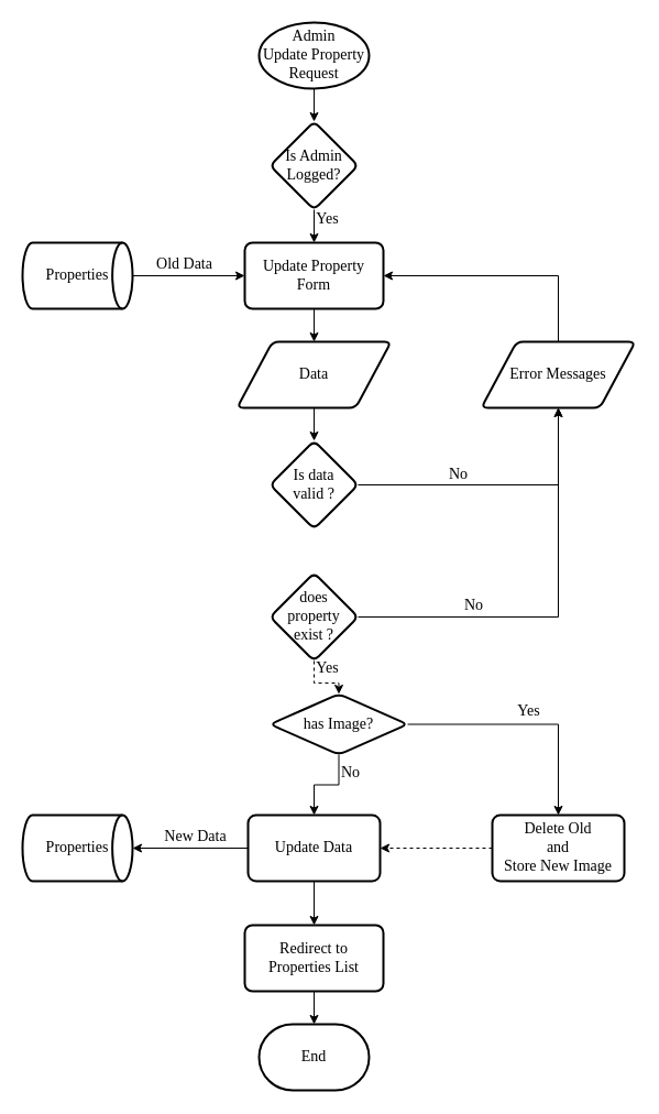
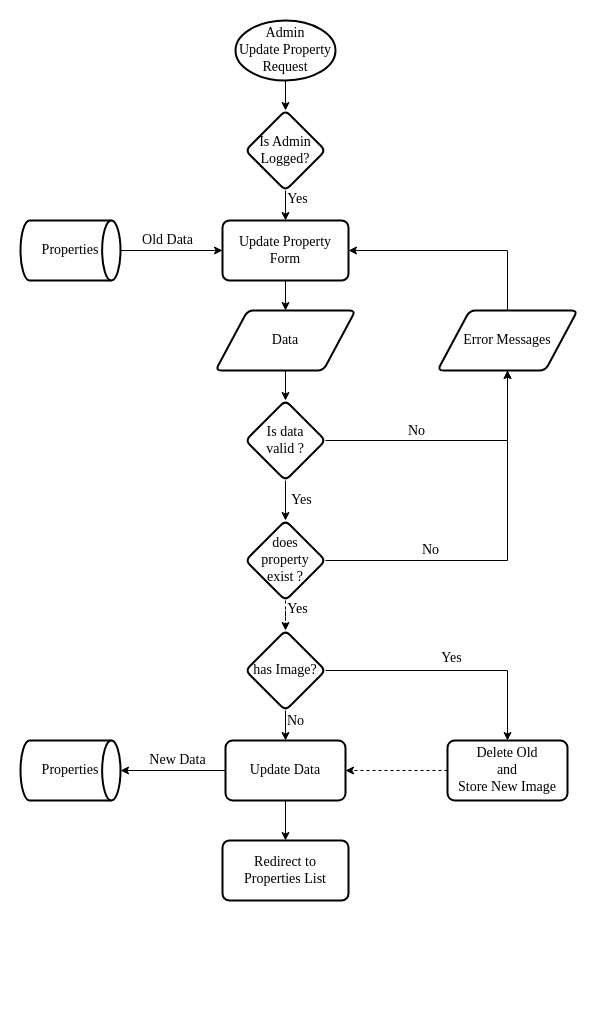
  <mxCell id="0" />
  <mxCell id="1" parent="0" />
  <mxCell id="2" style="edgeStyle=orthogonalEdgeStyle;rounded=0;orthogonalLoop=1;jettySize=auto;html=1;fontFamily=Times New Roman;" edge="1" parent="1" source="3" target="19"><mxGeometry relative="1" as="geometry" /></mxCell>
  <mxCell id="3" value="Admin &lt;br&gt;Update Property Request" style="strokeWidth=2;html=1;shape=mxgraph.flowchart.start_1;whiteSpace=wrap;fontFamily=Times New Roman;fontSize=14;" vertex="1" parent="1"><mxGeometry x="235" y="20" width="100" height="60" as="geometry" /></mxCell>
  <mxCell id="4" style="edgeStyle=orthogonalEdgeStyle;rounded=0;orthogonalLoop=1;jettySize=auto;html=1;fontFamily=Times New Roman;fontSize=14;" edge="1" parent="1" source="11" target="6"><mxGeometry relative="1" as="geometry"><mxPoint x="285" y="280" as="sourcePoint" /></mxGeometry></mxCell>
  <mxCell id="5" value="" style="edgeStyle=orthogonalEdgeStyle;rounded=0;orthogonalLoop=1;jettySize=auto;html=1;fontFamily=Times New Roman;fontSize=14;" edge="1" parent="1" source="6" target="10"><mxGeometry relative="1" as="geometry" /></mxCell>
  <mxCell id="6" value="Data" style="shape=parallelogram;html=1;strokeWidth=2;perimeter=parallelogramPerimeter;whiteSpace=wrap;rounded=1;arcSize=12;size=0.23;fontFamily=Times New Roman;fontSize=14;" vertex="1" parent="1"><mxGeometry x="215" y="310" width="140" height="60" as="geometry" /></mxCell>
  <mxCell id="7" style="edgeStyle=orthogonalEdgeStyle;rounded=0;orthogonalLoop=1;jettySize=auto;html=1;fontFamily=Times New Roman;fontSize=14;" edge="1" parent="1" source="10" target="13"><mxGeometry relative="1" as="geometry" /></mxCell>
  <mxCell id="8" value="No" style="edgeLabel;html=1;align=center;verticalAlign=middle;resizable=0;points=[];fontSize=14;fontFamily=Times New Roman;" connectable="0" vertex="1" parent="7"><mxGeometry x="-0.195" y="3" relative="1" as="geometry"><mxPoint x="-11" y="-7" as="offset" /></mxGeometry></mxCell>
+ <mxCell id="9" value="Yes" style="edgeStyle=orthogonalEdgeStyle;rounded=0;orthogonalLoop=1;jettySize=auto;html=1;fontFamily=Times New Roman;fontSize=14;" edge="1" parent="1" source="10" target="16"><mxGeometry y="16" relative="1" as="geometry"><mxPoint as="offset" /></mxGeometry></mxCell>
  <mxCell id="10" value="Is data&lt;br&gt;valid ?" style="rhombus;whiteSpace=wrap;html=1;fontSize=14;fontFamily=Times New Roman;strokeWidth=2;rounded=1;arcSize=12;" vertex="1" parent="1"><mxGeometry x="245" y="400" width="80" height="80" as="geometry" /></mxCell>
  <mxCell id="11" value="Update Property Form" style="rounded=1;whiteSpace=wrap;html=1;absoluteArcSize=1;arcSize=14;strokeWidth=2;fontFamily=Times New Roman;fontSize=14;" vertex="1" parent="1"><mxGeometry x="222" y="220" width="126" height="60" as="geometry" /></mxCell>
  <mxCell id="12" style="edgeStyle=orthogonalEdgeStyle;rounded=0;orthogonalLoop=1;jettySize=auto;html=1;fontFamily=Times New Roman;fontSize=14;" edge="1" parent="1" source="13" target="11"><mxGeometry relative="1" as="geometry"><Array as="points"><mxPoint x="507" y="250" /></Array></mxGeometry></mxCell>
  <mxCell id="13" value="Error Messages" style="shape=parallelogram;html=1;strokeWidth=2;perimeter=parallelogramPerimeter;whiteSpace=wrap;rounded=1;arcSize=12;size=0.23;fontFamily=Times New Roman;fontSize=14;" vertex="1" parent="1"><mxGeometry x="437" y="310" width="140" height="60" as="geometry" /></mxCell>
  <mxCell id="14" value="No" style="edgeStyle=orthogonalEdgeStyle;rounded=0;orthogonalLoop=1;jettySize=auto;html=1;fontFamily=Times New Roman;fontSize=14;" edge="1" parent="1" source="16" target="13"><mxGeometry x="-0.434" y="10" relative="1" as="geometry"><mxPoint as="offset" /></mxGeometry></mxCell>
  <mxCell id="15" value="Yes" style="edgeStyle=orthogonalEdgeStyle;rounded=0;orthogonalLoop=1;jettySize=auto;html=1;fontFamily=Times New Roman;fontSize=14;dashed=1;" edge="1" parent="1" source="16" target="22"><mxGeometry x="0.2" y="12" relative="1" as="geometry"><mxPoint y="-1" as="offset" /></mxGeometry></mxCell>
  <mxCell id="16" value="does&lt;br&gt;property &lt;br&gt;exist ?" style="rhombus;whiteSpace=wrap;html=1;fontSize=14;fontFamily=Times New Roman;strokeWidth=2;rounded=1;arcSize=12;" vertex="1" parent="1"><mxGeometry x="245" y="520" width="80" height="80" as="geometry" /></mxCell>
  <mxCell id="17" value="Properties" style="strokeWidth=2;html=1;shape=mxgraph.flowchart.direct_data;whiteSpace=wrap;fontFamily=Times New Roman;fontSize=14;" vertex="1" parent="1"><mxGeometry x="20" y="740" width="100" height="60" as="geometry" /></mxCell>
  <mxCell id="18" value="Yes" style="edgeStyle=orthogonalEdgeStyle;rounded=0;orthogonalLoop=1;jettySize=auto;html=1;fontFamily=Times New Roman;fontSize=14;" edge="1" parent="1" source="19" target="11"><mxGeometry x="0.2" y="12" relative="1" as="geometry"><mxPoint y="-1" as="offset" /></mxGeometry></mxCell>
  <mxCell id="19" value="Is Admin&lt;br&gt;Logged?" style="rhombus;whiteSpace=wrap;html=1;fontSize=14;fontFamily=Times New Roman;strokeWidth=2;rounded=1;arcSize=12;" vertex="1" parent="1"><mxGeometry x="245" y="110" width="80" height="80" as="geometry" /></mxCell>
  <mxCell id="20" value="No" style="edgeStyle=orthogonalEdgeStyle;rounded=0;orthogonalLoop=1;jettySize=auto;html=1;entryX=0.5;entryY=0;entryDx=0;entryDy=0;fontFamily=Times New Roman;fontSize=14;" edge="1" parent="1" source="22" target="27"><mxGeometry x="-0.557" y="10" relative="1" as="geometry"><mxPoint as="offset" /><mxPoint x="157" y="740" as="targetPoint" /></mxGeometry></mxCell>
  <mxCell id="21" value="Yes" style="edgeStyle=orthogonalEdgeStyle;rounded=0;orthogonalLoop=1;jettySize=auto;html=1;fontFamily=Times New Roman;fontSize=14;" edge="1" parent="1" source="22" target="24"><mxGeometry y="12" relative="1" as="geometry"><mxPoint as="offset" /></mxGeometry></mxCell>
- <mxCell id="22" value="has Image?" style="rhombus;whiteSpace=wrap;html=1;fontSize=14;fontFamily=Times New Roman;strokeWidth=2;rounded=1;arcSize=12;" vertex="1" parent="1"><mxGeometry x="245" y="630" width="125" height="55" as="geometry" /></mxCell>
+ <mxCell id="22" value="has Image?" style="rhombus;whiteSpace=wrap;html=1;fontSize=14;fontFamily=Times New Roman;strokeWidth=2;rounded=1;arcSize=12;" vertex="1" parent="1"><mxGeometry x="245" y="630" width="80" height="80" as="geometry" /></mxCell>
  <mxCell id="23" style="edgeStyle=orthogonalEdgeStyle;rounded=0;orthogonalLoop=1;jettySize=auto;html=1;fontFamily=Times New Roman;dashed=1;" edge="1" parent="1" source="24" target="27"><mxGeometry relative="1" as="geometry" /></mxCell>
  <mxCell id="24" value="Delete Old &lt;br&gt;and &lt;br&gt;Store New Image" style="whiteSpace=wrap;html=1;fontSize=14;fontFamily=Times New Roman;strokeWidth=2;rounded=1;arcSize=12;" vertex="1" parent="1"><mxGeometry x="447" y="740" width="120" height="60" as="geometry" /></mxCell>
  <mxCell id="25" value="New Data" style="edgeStyle=orthogonalEdgeStyle;rounded=0;orthogonalLoop=1;jettySize=auto;html=1;fontFamily=Times New Roman;fontSize=14;" edge="1" parent="1" source="27" target="17"><mxGeometry x="-0.081" y="-10" relative="1" as="geometry"><mxPoint as="offset" /></mxGeometry></mxCell>
  <mxCell id="26" style="edgeStyle=orthogonalEdgeStyle;rounded=0;orthogonalLoop=1;jettySize=auto;html=1;fontFamily=Times New Roman;" edge="1" parent="1" source="27" target="29"><mxGeometry relative="1" as="geometry" /></mxCell>
  <mxCell id="27" value="Update Data" style="whiteSpace=wrap;html=1;fontSize=14;fontFamily=Times New Roman;strokeWidth=2;rounded=1;arcSize=12;" vertex="1" parent="1"><mxGeometry x="225" y="740" width="120" height="60" as="geometry" /></mxCell>
- <mxCell id="28" style="edgeStyle=orthogonalEdgeStyle;rounded=0;orthogonalLoop=1;jettySize=auto;html=1;fontFamily=Times New Roman;fontSize=14;" edge="1" parent="1" source="29" target="30"><mxGeometry relative="1" as="geometry" /></mxCell>
  <mxCell id="29" value="Redirect to&lt;br&gt;Properties List" style="rounded=1;whiteSpace=wrap;html=1;absoluteArcSize=1;arcSize=14;strokeWidth=2;fontFamily=Times New Roman;fontSize=14;" vertex="1" parent="1"><mxGeometry x="222" y="840" width="126" height="60" as="geometry" /></mxCell>
- <mxCell id="30" value="End" style="strokeWidth=2;html=1;shape=mxgraph.flowchart.terminator;whiteSpace=wrap;fontFamily=Times New Roman;fontSize=14;" vertex="1" parent="1"><mxGeometry x="235" y="930" width="100" height="60" as="geometry" /></mxCell>
  <mxCell id="31" value="Old Data" style="edgeStyle=orthogonalEdgeStyle;rounded=0;orthogonalLoop=1;jettySize=auto;html=1;fontFamily=Times New Roman;fontSize=14;" edge="1" parent="1" source="32" target="11"><mxGeometry x="-0.078" y="10" relative="1" as="geometry"><mxPoint as="offset" /></mxGeometry></mxCell>
  <mxCell id="32" value="Properties" style="strokeWidth=2;html=1;shape=mxgraph.flowchart.direct_data;whiteSpace=wrap;fontFamily=Times New Roman;fontSize=14;" vertex="1" parent="1"><mxGeometry x="20" y="220" width="100" height="60" as="geometry" /></mxCell>
